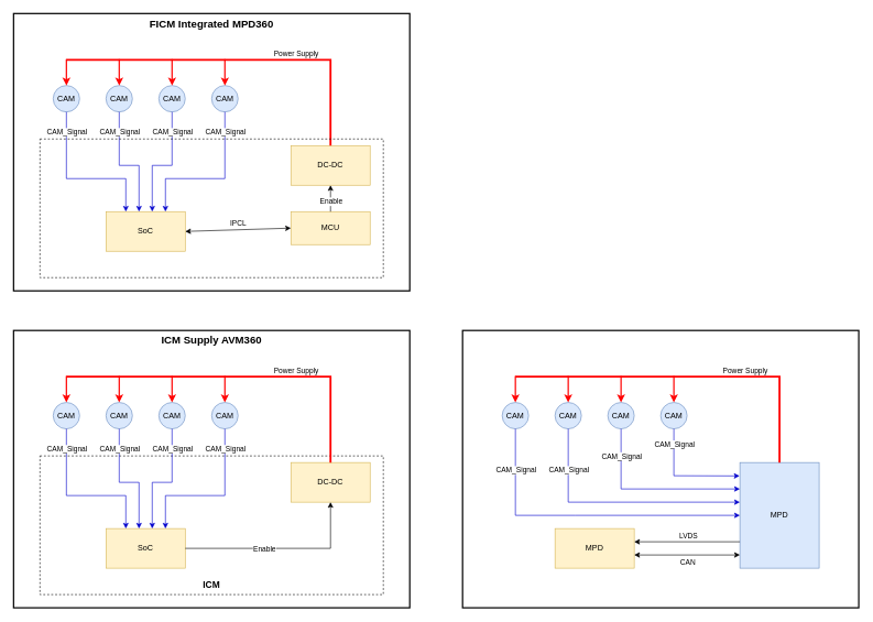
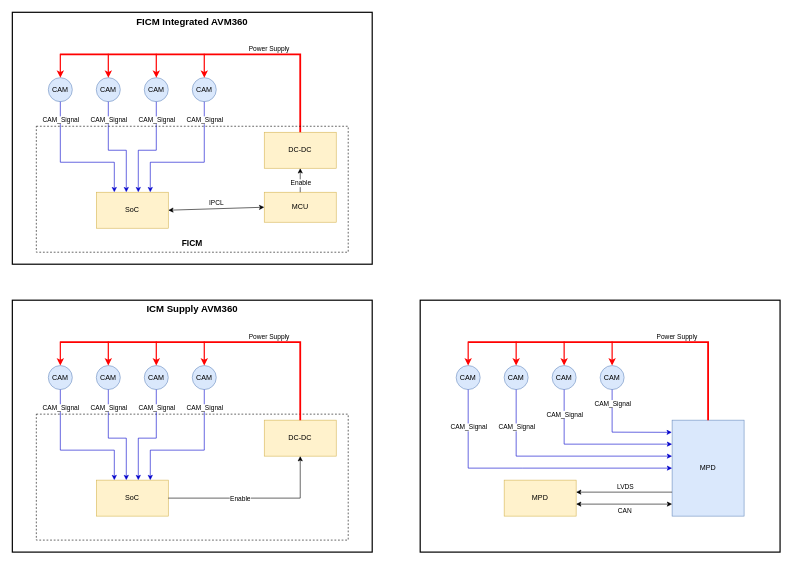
  <mxCell id="0" />
  <mxCell id="1" parent="0" />
  <mxCell id="2" value="" style="rounded=0;whiteSpace=wrap;html=1;fillColor=none;glass=0;dashed=1;" parent="1" vertex="1"><mxGeometry x="60" y="690" width="520" height="210" as="geometry" /></mxCell>
- <mxCell id="3" value="ICM" style="text;strokeColor=none;align=center;fillColor=none;html=1;verticalAlign=middle;whiteSpace=wrap;rounded=0;strokeWidth=1;fontSize=14;fontStyle=1" parent="1" vertex="1"><mxGeometry x="60" y="870" width="520" height="30" as="geometry" /></mxCell>
  <mxCell id="4" value="" style="rounded=0;whiteSpace=wrap;html=1;fillColor=none;glass=0;strokeWidth=2;" parent="1" vertex="1"><mxGeometry x="700" y="500" width="600" height="420" as="geometry" /></mxCell>
  <mxCell id="5" value="" style="rounded=0;whiteSpace=wrap;html=1;fillColor=none;glass=0;strokeWidth=2;" parent="1" vertex="1"><mxGeometry x="20" y="500" width="600" height="420" as="geometry" /></mxCell>
  <mxCell id="6" value="SoC" style="rounded=0;whiteSpace=wrap;html=1;fillColor=#fff2cc;strokeColor=#d6b656;" parent="1" vertex="1"><mxGeometry x="160" y="800" width="120" height="60" as="geometry" /></mxCell>
  <mxCell id="7" value="DC-DC" style="rounded=0;whiteSpace=wrap;html=1;fillColor=#fff2cc;strokeColor=#d6b656;" parent="1" vertex="1"><mxGeometry x="440" y="700" width="120" height="60" as="geometry" /></mxCell>
  <mxCell id="8" value="CAM" style="ellipse;whiteSpace=wrap;html=1;aspect=fixed;fillColor=#dae8fc;strokeColor=#6c8ebf;" parent="1" vertex="1"><mxGeometry x="320" y="609" width="40" height="40" as="geometry" /></mxCell>
  <mxCell id="9" value="CAM" style="ellipse;whiteSpace=wrap;html=1;aspect=fixed;fillColor=#dae8fc;strokeColor=#6c8ebf;" parent="1" vertex="1"><mxGeometry x="240" y="609" width="40" height="40" as="geometry" /></mxCell>
  <mxCell id="10" value="CAM" style="ellipse;whiteSpace=wrap;html=1;aspect=fixed;fillColor=#dae8fc;strokeColor=#6c8ebf;" parent="1" vertex="1"><mxGeometry x="160" y="609" width="40" height="40" as="geometry" /></mxCell>
  <mxCell id="11" value="CAM" style="ellipse;whiteSpace=wrap;html=1;aspect=fixed;fillColor=#dae8fc;strokeColor=#6c8ebf;" parent="1" vertex="1"><mxGeometry x="80" y="609" width="40" height="40" as="geometry" /></mxCell>
  <mxCell id="12" value="" style="endArrow=classic;html=1;rounded=0;exitX=1;exitY=0.5;exitDx=0;exitDy=0;entryX=0.5;entryY=1;entryDx=0;entryDy=0;" parent="1" source="6" target="7" edge="1"><mxGeometry width="50" height="50" relative="1" as="geometry"><mxPoint x="500" y="800" as="sourcePoint" /><mxPoint x="590" y="730" as="targetPoint" /><Array as="points"><mxPoint x="500" y="830" /></Array></mxGeometry></mxCell>
  <mxCell id="13" value="Enable" style="edgeLabel;html=1;align=center;verticalAlign=middle;resizable=0;points=[];" parent="12" vertex="1" connectable="0"><mxGeometry x="-0.2" y="3" relative="1" as="geometry"><mxPoint x="3" y="3" as="offset" /></mxGeometry></mxCell>
  <mxCell id="14" value="" style="endArrow=none;html=1;rounded=0;entryX=0.5;entryY=0;entryDx=0;entryDy=0;strokeColor=#FF0000;strokeWidth=3;" parent="1" target="7" edge="1"><mxGeometry width="50" height="50" relative="1" as="geometry"><mxPoint x="100" y="570" as="sourcePoint" /><mxPoint x="500" y="570" as="targetPoint" /><Array as="points"><mxPoint x="500" y="570" /></Array></mxGeometry></mxCell>
  <mxCell id="15" value="Power Supply" style="edgeLabel;html=1;align=center;verticalAlign=middle;resizable=0;points=[];" parent="14" vertex="1" connectable="0"><mxGeometry x="0.321" y="4" relative="1" as="geometry"><mxPoint x="-3" y="-6" as="offset" /></mxGeometry></mxCell>
  <mxCell id="16" value="" style="endArrow=classic;html=1;rounded=0;entryX=0.5;entryY=0;entryDx=0;entryDy=0;strokeColor=#FF0000;strokeWidth=2;" parent="1" target="11" edge="1"><mxGeometry width="50" height="50" relative="1" as="geometry"><mxPoint x="100" y="569" as="sourcePoint" /><mxPoint x="340" y="689" as="targetPoint" /></mxGeometry></mxCell>
  <mxCell id="17" value="" style="endArrow=classic;html=1;rounded=0;entryX=0.5;entryY=0;entryDx=0;entryDy=0;strokeColor=#FF0000;strokeWidth=2;" parent="1" edge="1"><mxGeometry width="50" height="50" relative="1" as="geometry"><mxPoint x="180" y="569" as="sourcePoint" /><mxPoint x="180" y="609" as="targetPoint" /></mxGeometry></mxCell>
  <mxCell id="18" value="" style="endArrow=classic;html=1;rounded=0;entryX=0.5;entryY=0;entryDx=0;entryDy=0;strokeColor=#FF0000;strokeWidth=2;" parent="1" edge="1"><mxGeometry width="50" height="50" relative="1" as="geometry"><mxPoint x="260" y="569" as="sourcePoint" /><mxPoint x="260" y="609" as="targetPoint" /></mxGeometry></mxCell>
  <mxCell id="19" value="" style="endArrow=classic;html=1;rounded=0;entryX=0.5;entryY=0;entryDx=0;entryDy=0;strokeColor=#FF0000;strokeWidth=2;" parent="1" edge="1"><mxGeometry width="50" height="50" relative="1" as="geometry"><mxPoint x="340" y="569" as="sourcePoint" /><mxPoint x="340" y="609" as="targetPoint" /></mxGeometry></mxCell>
  <mxCell id="20" value="" style="endArrow=classic;html=1;rounded=0;exitX=0.5;exitY=1;exitDx=0;exitDy=0;strokeColor=#0000CC;" parent="1" source="9" edge="1"><mxGeometry width="50" height="50" relative="1" as="geometry"><mxPoint x="280" y="680" as="sourcePoint" /><mxPoint x="230" y="800" as="targetPoint" /><Array as="points"><mxPoint x="260" y="730" /><mxPoint x="230" y="730" /></Array></mxGeometry></mxCell>
  <mxCell id="21" value="CAM_Signal" style="edgeLabel;html=1;align=center;verticalAlign=middle;resizable=0;points=[];" parent="20" vertex="1" connectable="0"><mxGeometry x="-0.748" relative="1" as="geometry"><mxPoint y="7" as="offset" /></mxGeometry></mxCell>
  <mxCell id="22" value="" style="endArrow=classic;html=1;rounded=0;exitX=0.5;exitY=1;exitDx=0;exitDy=0;entryX=0.75;entryY=0;entryDx=0;entryDy=0;strokeColor=#0000CC;" parent="1" source="8" target="6" edge="1"><mxGeometry width="50" height="50" relative="1" as="geometry"><mxPoint x="305" y="680" as="sourcePoint" /><mxPoint x="265" y="830" as="targetPoint" /><Array as="points"><mxPoint x="340" y="750" /><mxPoint x="250" y="750" /></Array></mxGeometry></mxCell>
  <mxCell id="23" value="CAM_Signal" style="edgeLabel;html=1;align=center;verticalAlign=middle;resizable=0;points=[];" parent="22" vertex="1" connectable="0"><mxGeometry x="-0.794" y="-1" relative="1" as="geometry"><mxPoint x="1" y="5" as="offset" /></mxGeometry></mxCell>
  <mxCell id="24" value="" style="endArrow=classic;html=1;rounded=0;exitX=0.5;exitY=1;exitDx=0;exitDy=0;strokeColor=#0000CC;" parent="1" source="10" edge="1"><mxGeometry width="50" height="50" relative="1" as="geometry"><mxPoint x="170" y="660" as="sourcePoint" /><mxPoint x="210" y="800" as="targetPoint" /><Array as="points"><mxPoint x="180" y="730" /><mxPoint x="210" y="730" /></Array></mxGeometry></mxCell>
  <mxCell id="25" value="CAM_Signal" style="edgeLabel;html=1;align=center;verticalAlign=middle;resizable=0;points=[];" parent="24" vertex="1" connectable="0"><mxGeometry x="-0.664" relative="1" as="geometry"><mxPoint as="offset" /></mxGeometry></mxCell>
  <mxCell id="26" value="" style="endArrow=classic;html=1;rounded=0;exitX=0.5;exitY=1;exitDx=0;exitDy=0;strokeColor=#0000CC;entryX=0.25;entryY=0;entryDx=0;entryDy=0;" parent="1" source="11" target="6" edge="1"><mxGeometry width="50" height="50" relative="1" as="geometry"><mxPoint x="90" y="690" as="sourcePoint" /><mxPoint x="120" y="840" as="targetPoint" /><Array as="points"><mxPoint x="100" y="750" /><mxPoint x="190" y="750" /></Array></mxGeometry></mxCell>
  <mxCell id="27" value="CAM_Signal" style="edgeLabel;html=1;align=center;verticalAlign=middle;resizable=0;points=[];" parent="26" vertex="1" connectable="0"><mxGeometry x="-0.718" y="1" relative="1" as="geometry"><mxPoint x="-1" y="-4" as="offset" /></mxGeometry></mxCell>
  <mxCell id="28" value="ICM Supply AVM360" style="text;strokeColor=none;align=center;fillColor=none;html=1;verticalAlign=middle;whiteSpace=wrap;rounded=0;fontSize=16;fontStyle=1" parent="1" vertex="1"><mxGeometry x="20" y="500" width="600" height="30" as="geometry" /></mxCell>
  <mxCell id="29" value="MPD" style="rounded=0;whiteSpace=wrap;html=1;fillColor=#fff2cc;strokeColor=#d6b656;" parent="1" vertex="1"><mxGeometry x="840" y="800" width="120" height="60" as="geometry" /></mxCell>
  <mxCell id="30" value="MPD" style="rounded=0;whiteSpace=wrap;html=1;fillColor=#dae8fc;strokeColor=#6c8ebf;" parent="1" vertex="1"><mxGeometry x="1120" y="700" width="120" height="160" as="geometry" /></mxCell>
  <mxCell id="31" value="CAM" style="ellipse;whiteSpace=wrap;html=1;aspect=fixed;fillColor=#dae8fc;strokeColor=#6c8ebf;" parent="1" vertex="1"><mxGeometry x="1000" y="609" width="40" height="40" as="geometry" /></mxCell>
  <mxCell id="32" value="CAM" style="ellipse;whiteSpace=wrap;html=1;aspect=fixed;fillColor=#dae8fc;strokeColor=#6c8ebf;" parent="1" vertex="1"><mxGeometry x="920" y="609" width="40" height="40" as="geometry" /></mxCell>
  <mxCell id="33" value="CAM" style="ellipse;whiteSpace=wrap;html=1;aspect=fixed;fillColor=#dae8fc;strokeColor=#6c8ebf;" parent="1" vertex="1"><mxGeometry x="840" y="609" width="40" height="40" as="geometry" /></mxCell>
  <mxCell id="34" value="CAM" style="ellipse;whiteSpace=wrap;html=1;aspect=fixed;fillColor=#dae8fc;strokeColor=#6c8ebf;" parent="1" vertex="1"><mxGeometry x="760" y="609" width="40" height="40" as="geometry" /></mxCell>
  <mxCell id="35" value="" style="endArrow=none;html=1;rounded=0;entryX=0.5;entryY=0;entryDx=0;entryDy=0;strokeColor=#FF0000;strokeWidth=3;" parent="1" target="30" edge="1"><mxGeometry width="50" height="50" relative="1" as="geometry"><mxPoint x="780" y="570" as="sourcePoint" /><mxPoint x="1180" y="570" as="targetPoint" /><Array as="points"><mxPoint x="1180" y="570" /></Array></mxGeometry></mxCell>
  <mxCell id="36" value="Power Supply" style="edgeLabel;html=1;align=center;verticalAlign=middle;resizable=0;points=[];" parent="35" vertex="1" connectable="0"><mxGeometry x="0.321" y="4" relative="1" as="geometry"><mxPoint x="-3" y="-6" as="offset" /></mxGeometry></mxCell>
  <mxCell id="37" value="" style="endArrow=classic;html=1;rounded=0;entryX=0.5;entryY=0;entryDx=0;entryDy=0;strokeColor=#FF0000;strokeWidth=2;" parent="1" target="34" edge="1"><mxGeometry width="50" height="50" relative="1" as="geometry"><mxPoint x="780" y="569" as="sourcePoint" /><mxPoint x="1020" y="689" as="targetPoint" /></mxGeometry></mxCell>
  <mxCell id="38" value="" style="endArrow=classic;html=1;rounded=0;entryX=0.5;entryY=0;entryDx=0;entryDy=0;strokeColor=#FF0000;strokeWidth=2;" parent="1" edge="1"><mxGeometry width="50" height="50" relative="1" as="geometry"><mxPoint x="860" y="569" as="sourcePoint" /><mxPoint x="860" y="609" as="targetPoint" /></mxGeometry></mxCell>
  <mxCell id="39" value="" style="endArrow=classic;html=1;rounded=0;entryX=0.5;entryY=0;entryDx=0;entryDy=0;strokeColor=#FF0000;strokeWidth=2;" parent="1" edge="1"><mxGeometry width="50" height="50" relative="1" as="geometry"><mxPoint x="940" y="569" as="sourcePoint" /><mxPoint x="940" y="609" as="targetPoint" /></mxGeometry></mxCell>
  <mxCell id="40" value="" style="endArrow=classic;html=1;rounded=0;entryX=0.5;entryY=0;entryDx=0;entryDy=0;strokeColor=#FF0000;strokeWidth=2;" parent="1" edge="1"><mxGeometry width="50" height="50" relative="1" as="geometry"><mxPoint x="1020" y="569" as="sourcePoint" /><mxPoint x="1020" y="609" as="targetPoint" /></mxGeometry></mxCell>
  <mxCell id="41" value="" style="endArrow=classic;startArrow=classic;html=1;rounded=0;exitX=1;exitY=0.5;exitDx=0;exitDy=0;entryX=0;entryY=0.5;entryDx=0;entryDy=0;" parent="1" edge="1"><mxGeometry width="50" height="50" relative="1" as="geometry"><mxPoint x="960" y="840" as="sourcePoint" /><mxPoint x="1120" y="840" as="targetPoint" /></mxGeometry></mxCell>
  <mxCell id="42" value="CAN" style="edgeLabel;html=1;align=center;verticalAlign=middle;resizable=0;points=[];" parent="41" vertex="1" connectable="0"><mxGeometry x="0.275" y="1" relative="1" as="geometry"><mxPoint x="-22" y="11" as="offset" /></mxGeometry></mxCell>
  <mxCell id="43" value="" style="endArrow=classic;html=1;rounded=0;exitX=0.5;exitY=1;exitDx=0;exitDy=0;strokeColor=#0000CC;entryX=0;entryY=0.25;entryDx=0;entryDy=0;" parent="1" source="32" target="30" edge="1"><mxGeometry width="50" height="50" relative="1" as="geometry"><mxPoint x="960" y="680" as="sourcePoint" /><mxPoint x="910" y="800" as="targetPoint" /><Array as="points"><mxPoint x="940" y="740" /></Array></mxGeometry></mxCell>
  <mxCell id="44" value="CAM_Signal" style="edgeLabel;html=1;align=center;verticalAlign=middle;resizable=0;points=[];" parent="43" vertex="1" connectable="0"><mxGeometry x="-0.748" relative="1" as="geometry"><mxPoint y="7" as="offset" /></mxGeometry></mxCell>
  <mxCell id="45" value="" style="endArrow=classic;html=1;rounded=0;exitX=0.5;exitY=1;exitDx=0;exitDy=0;entryX=-0.004;entryY=0.127;entryDx=0;entryDy=0;strokeColor=#0000CC;entryPerimeter=0;" parent="1" source="31" target="30" edge="1"><mxGeometry width="50" height="50" relative="1" as="geometry"><mxPoint x="985" y="680" as="sourcePoint" /><mxPoint x="945" y="830" as="targetPoint" /><Array as="points"><mxPoint x="1020" y="720" /></Array></mxGeometry></mxCell>
  <mxCell id="46" value="CAM_Signal" style="edgeLabel;html=1;align=center;verticalAlign=middle;resizable=0;points=[];" parent="45" vertex="1" connectable="0"><mxGeometry x="-0.794" y="-1" relative="1" as="geometry"><mxPoint x="1" y="5" as="offset" /></mxGeometry></mxCell>
  <mxCell id="47" value="" style="endArrow=classic;html=1;rounded=0;exitX=0.5;exitY=1;exitDx=0;exitDy=0;strokeColor=#0000CC;" parent="1" source="33" edge="1"><mxGeometry width="50" height="50" relative="1" as="geometry"><mxPoint x="850" y="660" as="sourcePoint" /><mxPoint x="1120" y="760" as="targetPoint" /><Array as="points"><mxPoint x="860" y="760" /></Array></mxGeometry></mxCell>
  <mxCell id="48" value="CAM_Signal" style="edgeLabel;html=1;align=center;verticalAlign=middle;resizable=0;points=[];" parent="47" vertex="1" connectable="0"><mxGeometry x="-0.664" relative="1" as="geometry"><mxPoint as="offset" /></mxGeometry></mxCell>
  <mxCell id="49" value="" style="endArrow=classic;html=1;rounded=0;exitX=0.5;exitY=1;exitDx=0;exitDy=0;strokeColor=#0000CC;entryX=0;entryY=0.5;entryDx=0;entryDy=0;" parent="1" source="34" target="30" edge="1"><mxGeometry width="50" height="50" relative="1" as="geometry"><mxPoint x="770" y="690" as="sourcePoint" /><mxPoint x="800" y="840" as="targetPoint" /><Array as="points"><mxPoint x="780" y="780" /><mxPoint x="870" y="780" /></Array></mxGeometry></mxCell>
  <mxCell id="50" value="CAM_Signal" style="edgeLabel;html=1;align=center;verticalAlign=middle;resizable=0;points=[];" parent="49" vertex="1" connectable="0"><mxGeometry x="-0.718" y="1" relative="1" as="geometry"><mxPoint x="-1" y="-4" as="offset" /></mxGeometry></mxCell>
  <mxCell id="51" value="" style="endArrow=classic;html=1;rounded=0;exitX=0;exitY=0.75;exitDx=0;exitDy=0;" parent="1" source="30" edge="1"><mxGeometry width="50" height="50" relative="1" as="geometry"><mxPoint x="1010" y="700" as="sourcePoint" /><mxPoint x="960" y="820" as="targetPoint" /></mxGeometry></mxCell>
  <mxCell id="52" value="LVDS" style="edgeLabel;html=1;align=center;verticalAlign=middle;resizable=0;points=[];" parent="51" vertex="1" connectable="0"><mxGeometry x="-0.119" y="-2" relative="1" as="geometry"><mxPoint x="-9" y="-8" as="offset" /></mxGeometry></mxCell>
  <mxCell id="53" value="" style="rounded=0;whiteSpace=wrap;html=1;fillColor=none;glass=0;strokeWidth=2;" vertex="1" parent="1"><mxGeometry x="20" y="20" width="600" height="420" as="geometry" /></mxCell>
  <mxCell id="54" value="SoC" style="rounded=0;whiteSpace=wrap;html=1;fillColor=#fff2cc;strokeColor=#d6b656;" vertex="1" parent="1"><mxGeometry x="160" y="320" width="120" height="60" as="geometry" /></mxCell>
  <mxCell id="55" value="MCU" style="rounded=0;whiteSpace=wrap;html=1;fillColor=#fff2cc;strokeColor=#d6b656;" vertex="1" parent="1"><mxGeometry x="440" y="320" width="120" height="50" as="geometry" /></mxCell>
  <mxCell id="56" value="DC-DC" style="rounded=0;whiteSpace=wrap;html=1;fillColor=#fff2cc;strokeColor=#d6b656;" vertex="1" parent="1"><mxGeometry x="440" y="220" width="120" height="60" as="geometry" /></mxCell>
  <mxCell id="57" value="CAM" style="ellipse;whiteSpace=wrap;html=1;aspect=fixed;fillColor=#dae8fc;strokeColor=#6c8ebf;" vertex="1" parent="1"><mxGeometry x="320" y="129" width="40" height="40" as="geometry" /></mxCell>
  <mxCell id="58" value="CAM" style="ellipse;whiteSpace=wrap;html=1;aspect=fixed;fillColor=#dae8fc;strokeColor=#6c8ebf;" vertex="1" parent="1"><mxGeometry x="240" y="129" width="40" height="40" as="geometry" /></mxCell>
  <mxCell id="59" value="CAM" style="ellipse;whiteSpace=wrap;html=1;aspect=fixed;fillColor=#dae8fc;strokeColor=#6c8ebf;" vertex="1" parent="1"><mxGeometry x="160" y="129" width="40" height="40" as="geometry" /></mxCell>
  <mxCell id="60" value="CAM" style="ellipse;whiteSpace=wrap;html=1;aspect=fixed;fillColor=#dae8fc;strokeColor=#6c8ebf;" vertex="1" parent="1"><mxGeometry x="80" y="129" width="40" height="40" as="geometry" /></mxCell>
  <mxCell id="61" value="" style="endArrow=classic;html=1;rounded=0;exitX=0.5;exitY=0;exitDx=0;exitDy=0;entryX=0.5;entryY=1;entryDx=0;entryDy=0;" edge="1" parent="1" source="55" target="56"><mxGeometry width="50" height="50" relative="1" as="geometry"><mxPoint x="540" y="300" as="sourcePoint" /><mxPoint x="590" y="250" as="targetPoint" /></mxGeometry></mxCell>
  <mxCell id="62" value="Enable" style="edgeLabel;html=1;align=center;verticalAlign=middle;resizable=0;points=[];" vertex="1" connectable="0" parent="61"><mxGeometry x="-0.2" y="3" relative="1" as="geometry"><mxPoint x="3" as="offset" /></mxGeometry></mxCell>
  <mxCell id="63" value="" style="endArrow=none;html=1;rounded=0;entryX=0.5;entryY=0;entryDx=0;entryDy=0;strokeColor=#FF0000;strokeWidth=3;" edge="1" parent="1" target="56"><mxGeometry width="50" height="50" relative="1" as="geometry"><mxPoint x="100" y="90" as="sourcePoint" /><mxPoint x="500" y="90" as="targetPoint" /><Array as="points"><mxPoint x="500" y="90" /></Array></mxGeometry></mxCell>
  <mxCell id="64" value="Power Supply" style="edgeLabel;html=1;align=center;verticalAlign=middle;resizable=0;points=[];" vertex="1" connectable="0" parent="63"><mxGeometry x="0.321" y="4" relative="1" as="geometry"><mxPoint x="-3" y="-6" as="offset" /></mxGeometry></mxCell>
  <mxCell id="65" value="" style="endArrow=classic;html=1;rounded=0;entryX=0.5;entryY=0;entryDx=0;entryDy=0;strokeColor=#FF0000;strokeWidth=2;" edge="1" parent="1" target="60"><mxGeometry width="50" height="50" relative="1" as="geometry"><mxPoint x="100" y="89" as="sourcePoint" /><mxPoint x="340" y="209" as="targetPoint" /></mxGeometry></mxCell>
  <mxCell id="66" value="" style="endArrow=classic;html=1;rounded=0;entryX=0.5;entryY=0;entryDx=0;entryDy=0;strokeColor=#FF0000;strokeWidth=2;" edge="1" parent="1"><mxGeometry width="50" height="50" relative="1" as="geometry"><mxPoint x="180" y="89" as="sourcePoint" /><mxPoint x="180" y="129" as="targetPoint" /></mxGeometry></mxCell>
  <mxCell id="67" value="" style="endArrow=classic;html=1;rounded=0;entryX=0.5;entryY=0;entryDx=0;entryDy=0;strokeColor=#FF0000;strokeWidth=2;" edge="1" parent="1"><mxGeometry width="50" height="50" relative="1" as="geometry"><mxPoint x="260" y="89" as="sourcePoint" /><mxPoint x="260" y="129" as="targetPoint" /></mxGeometry></mxCell>
  <mxCell id="68" value="" style="endArrow=classic;html=1;rounded=0;entryX=0.5;entryY=0;entryDx=0;entryDy=0;strokeColor=#FF0000;strokeWidth=2;" edge="1" parent="1"><mxGeometry width="50" height="50" relative="1" as="geometry"><mxPoint x="340" y="89" as="sourcePoint" /><mxPoint x="340" y="129" as="targetPoint" /></mxGeometry></mxCell>
  <mxCell id="69" value="" style="endArrow=classic;startArrow=classic;html=1;rounded=0;exitX=1;exitY=0.5;exitDx=0;exitDy=0;entryX=0;entryY=0.5;entryDx=0;entryDy=0;" edge="1" parent="1" source="54" target="55"><mxGeometry width="50" height="50" relative="1" as="geometry"><mxPoint x="360" y="390" as="sourcePoint" /><mxPoint x="410" y="340" as="targetPoint" /></mxGeometry></mxCell>
  <mxCell id="70" value="IPCL" style="edgeLabel;html=1;align=center;verticalAlign=middle;resizable=0;points=[];" vertex="1" connectable="0" parent="69"><mxGeometry x="0.275" y="1" relative="1" as="geometry"><mxPoint x="-22" y="-9" as="offset" /></mxGeometry></mxCell>
  <mxCell id="71" value="" style="endArrow=classic;html=1;rounded=0;exitX=0.5;exitY=1;exitDx=0;exitDy=0;strokeColor=#0000CC;" edge="1" parent="1" source="58"><mxGeometry width="50" height="50" relative="1" as="geometry"><mxPoint x="280" y="200" as="sourcePoint" /><mxPoint x="230" y="320" as="targetPoint" /><Array as="points"><mxPoint x="260" y="250" /><mxPoint x="230" y="250" /></Array></mxGeometry></mxCell>
  <mxCell id="72" value="CAM_Signal" style="edgeLabel;html=1;align=center;verticalAlign=middle;resizable=0;points=[];" vertex="1" connectable="0" parent="71"><mxGeometry x="-0.748" relative="1" as="geometry"><mxPoint y="7" as="offset" /></mxGeometry></mxCell>
  <mxCell id="73" value="" style="endArrow=classic;html=1;rounded=0;exitX=0.5;exitY=1;exitDx=0;exitDy=0;entryX=0.75;entryY=0;entryDx=0;entryDy=0;strokeColor=#0000CC;" edge="1" parent="1" source="57" target="54"><mxGeometry width="50" height="50" relative="1" as="geometry"><mxPoint x="305" y="200" as="sourcePoint" /><mxPoint x="265" y="350" as="targetPoint" /><Array as="points"><mxPoint x="340" y="270" /><mxPoint x="250" y="270" /></Array></mxGeometry></mxCell>
  <mxCell id="74" value="CAM_Signal" style="edgeLabel;html=1;align=center;verticalAlign=middle;resizable=0;points=[];" vertex="1" connectable="0" parent="73"><mxGeometry x="-0.794" y="-1" relative="1" as="geometry"><mxPoint x="1" y="5" as="offset" /></mxGeometry></mxCell>
  <mxCell id="75" value="" style="endArrow=classic;html=1;rounded=0;exitX=0.5;exitY=1;exitDx=0;exitDy=0;strokeColor=#0000CC;" edge="1" parent="1" source="59"><mxGeometry width="50" height="50" relative="1" as="geometry"><mxPoint x="170" y="180" as="sourcePoint" /><mxPoint x="210" y="320" as="targetPoint" /><Array as="points"><mxPoint x="180" y="250" /><mxPoint x="210" y="250" /></Array></mxGeometry></mxCell>
  <mxCell id="76" value="CAM_Signal" style="edgeLabel;html=1;align=center;verticalAlign=middle;resizable=0;points=[];" vertex="1" connectable="0" parent="75"><mxGeometry x="-0.664" relative="1" as="geometry"><mxPoint as="offset" /></mxGeometry></mxCell>
  <mxCell id="77" value="" style="endArrow=classic;html=1;rounded=0;exitX=0.5;exitY=1;exitDx=0;exitDy=0;strokeColor=#0000CC;entryX=0.25;entryY=0;entryDx=0;entryDy=0;" edge="1" parent="1" source="60" target="54"><mxGeometry width="50" height="50" relative="1" as="geometry"><mxPoint x="90" y="210" as="sourcePoint" /><mxPoint x="120" y="360" as="targetPoint" /><Array as="points"><mxPoint x="100" y="270" /><mxPoint x="190" y="270" /></Array></mxGeometry></mxCell>
  <mxCell id="78" value="CAM_Signal" style="edgeLabel;html=1;align=center;verticalAlign=middle;resizable=0;points=[];" vertex="1" connectable="0" parent="77"><mxGeometry x="-0.718" y="1" relative="1" as="geometry"><mxPoint x="-1" y="-4" as="offset" /></mxGeometry></mxCell>
  <mxCell id="79" value="" style="rounded=0;whiteSpace=wrap;html=1;fillColor=none;glass=0;dashed=1;" vertex="1" parent="1"><mxGeometry x="60" y="210" width="520" height="210" as="geometry" /></mxCell>
- <mxCell id="80" value="FICM Integrated MPD360" style="text;strokeColor=none;align=center;fillColor=none;html=1;verticalAlign=middle;whiteSpace=wrap;rounded=0;fontSize=16;fontStyle=1" vertex="1" parent="1"><mxGeometry x="20" y="20" width="600" height="30" as="geometry" /></mxCell>
+ <mxCell id="80" value="FICM Integrated AVM360" style="text;strokeColor=none;align=center;fillColor=none;html=1;verticalAlign=middle;whiteSpace=wrap;rounded=0;fontSize=16;fontStyle=1" vertex="1" parent="1"><mxGeometry x="20" y="20" width="600" height="30" as="geometry" /></mxCell>
+ <mxCell id="81" value="FICM" style="text;strokeColor=none;align=center;fillColor=none;html=1;verticalAlign=middle;whiteSpace=wrap;rounded=0;strokeWidth=1;fontSize=14;fontStyle=1" vertex="1" parent="1"><mxGeometry x="60" y="390" width="520" height="30" as="geometry" /></mxCell>
